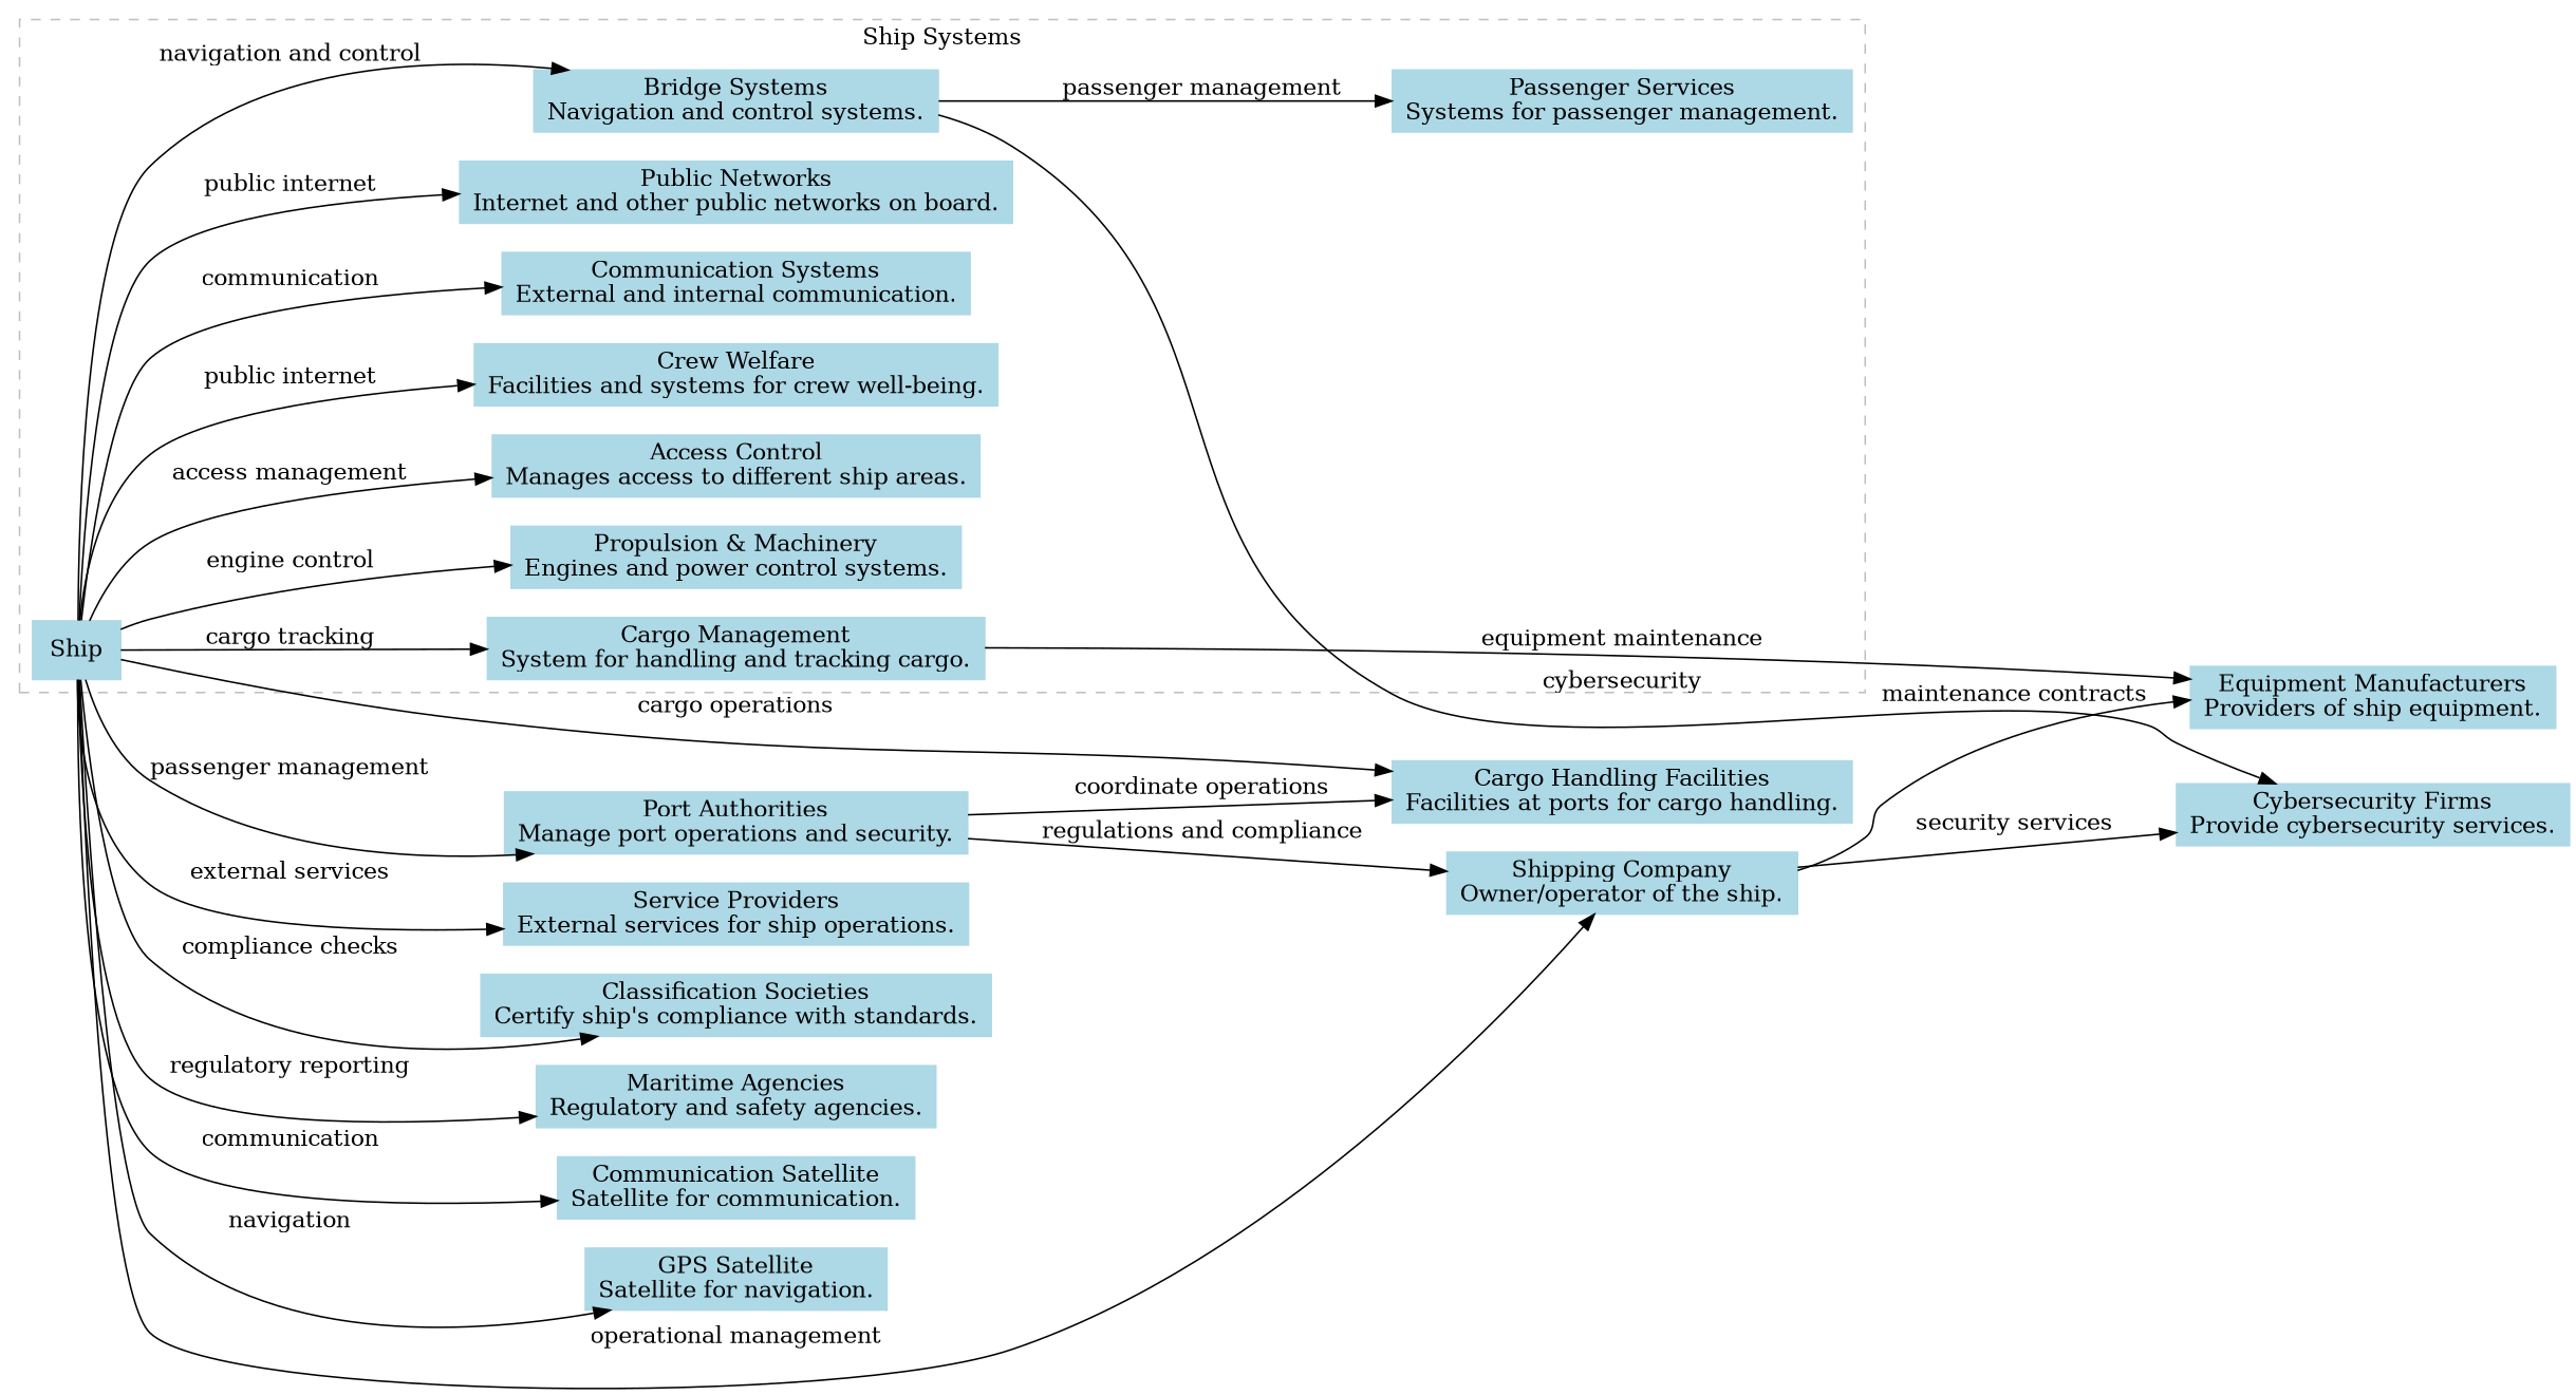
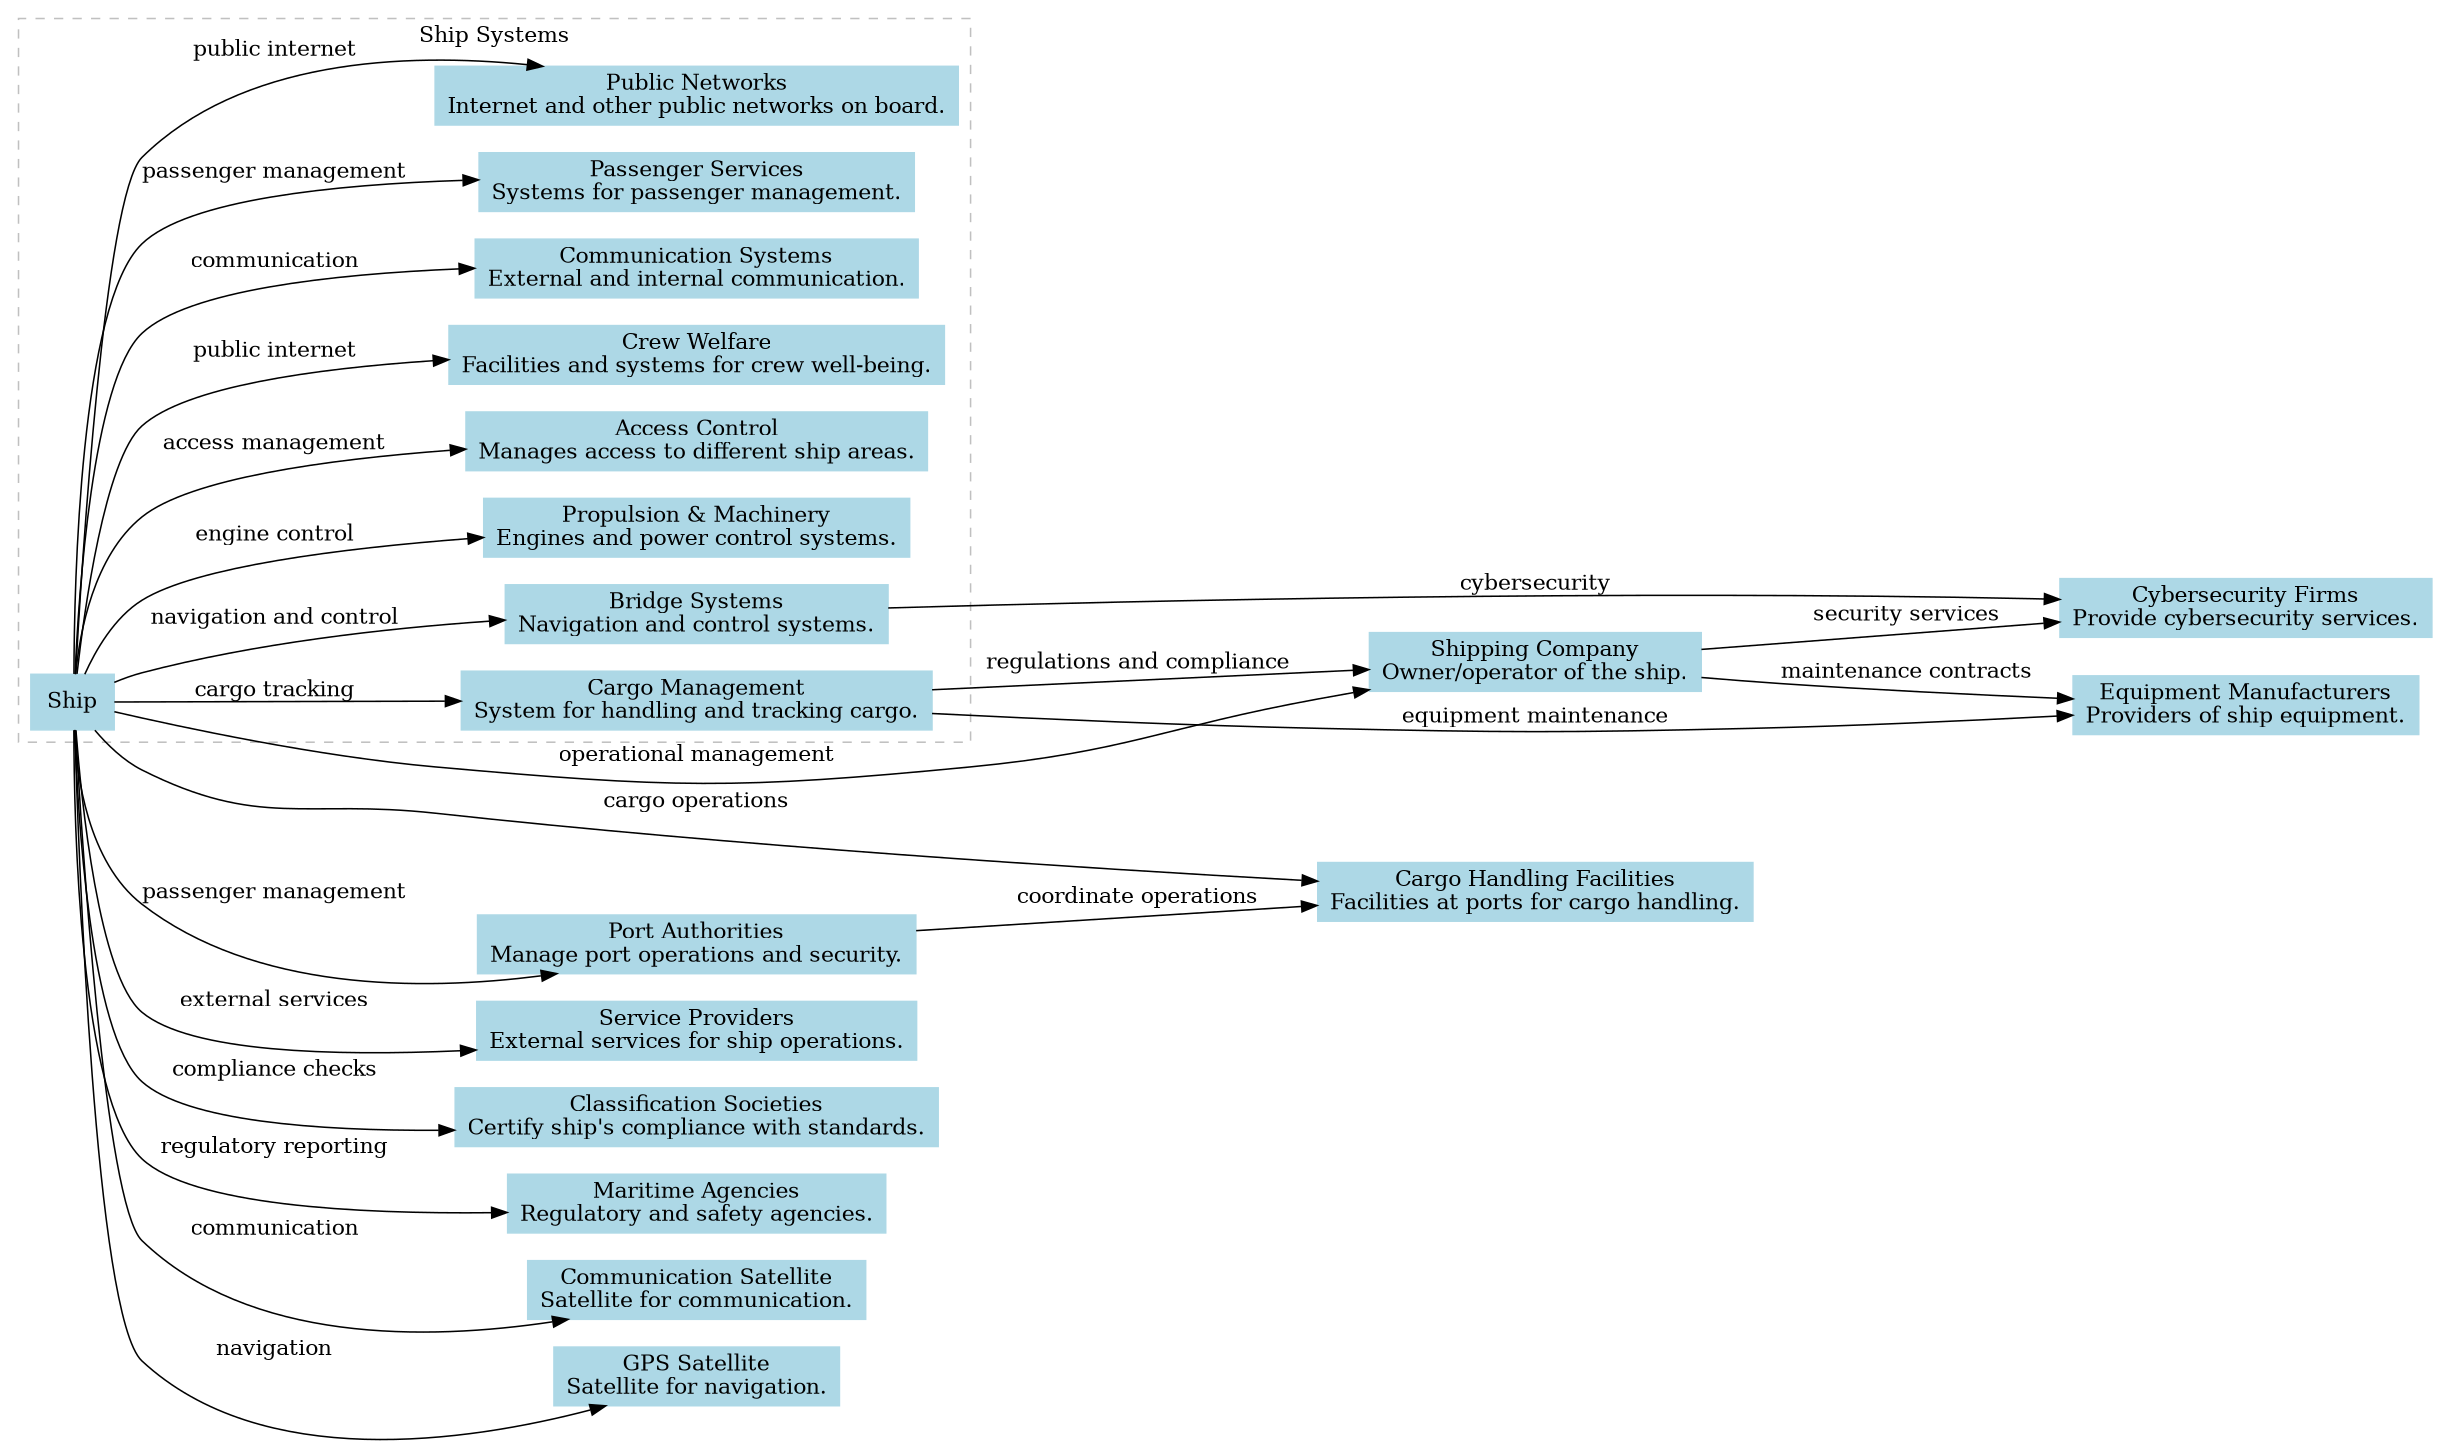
  digraph {
    fontname="DejaVu Serif"
    rankdir=LR
    node [color=lightblue fontname="DejaVu Serif" shape=box style=filled]
    edge [fontname="DejaVu Serif"]
    n1 [label="Bridge Systems\nNavigation and control systems."]
    n2 [label="Cargo Management\nSystem for handling and tracking cargo."]
    n3 [label="Propulsion & Machinery\nEngines and power control systems."]
    n4 [label="Access Control\nManages access to different ship areas."]
    n5 [label="Crew Welfare\nFacilities and systems for crew well-being."]
    n6 [label="Communication Systems\nExternal and internal communication."]
    n7 [label="Passenger Services\nSystems for passenger management."]
    n8 [label="Public Networks\nInternet and other public networks on board."]
    Ship
    n10 [label="Cybersecurity Firms\nProvide cybersecurity services."]
    n11 [label="Equipment Manufacturers\nProviders of ship equipment."]
    n12 [label="Port Authorities\nManage port operations and security."]
    n13 [label="Shipping Company\nOwner/operator of the ship."]
    n14 [label="Service Providers\nExternal services for ship operations."]
    n15 [label="Classification Societies\nCertify ship's compliance with standards."]
    n16 [label="Maritime Agencies\nRegulatory and safety agencies."]
    n17 [label="Communication Satellite\nSatellite for communication."]
    n18 [label="GPS Satellite\nSatellite for navigation."]
    n19 [label="Cargo Handling Facilities\nFacilities at ports for cargo handling."]
    subgraph cluster_1 {
      color=gray
      label="Ship Systems"
      style=dashed
      n1
      n2
      n3
      n4
      n5
      n6
      n7
      n8
      Ship
    }
    n1 -> n10 [label=cybersecurity]
    n2 -> n11 [label="equipment maintenance"]
    Ship -> n1 [label="navigation and control"]
    Ship -> n2 [label="cargo tracking"]
    Ship -> n3 [label="engine control"]
    Ship -> n4 [label="access management"]
    Ship -> n5 [label="public internet"]
    Ship -> n6 [label=communication]
-   n1 -> n7 [label="passenger management"]
+   Ship -> n7 [label="passenger management"]
    Ship -> n8 [label="public internet"]
    Ship -> n12 [label="passenger management"]
    Ship -> n13 [label="operational management"]
    Ship -> n14 [label="external services"]
    Ship -> n15 [label="compliance checks"]
    Ship -> n16 [label="regulatory reporting"]
    Ship -> n17 [label=communication]
    Ship -> n18 [label=navigation]
    Ship -> n19 [label="cargo operations"]
-   n12 -> n13 [label="regulations and compliance"]
+   n2 -> n13 [label="regulations and compliance"]
    n12 -> n19 [label="coordinate operations"]
    n13 -> n10 [label="security services"]
    n13 -> n11 [label="maintenance contracts"]
  }
